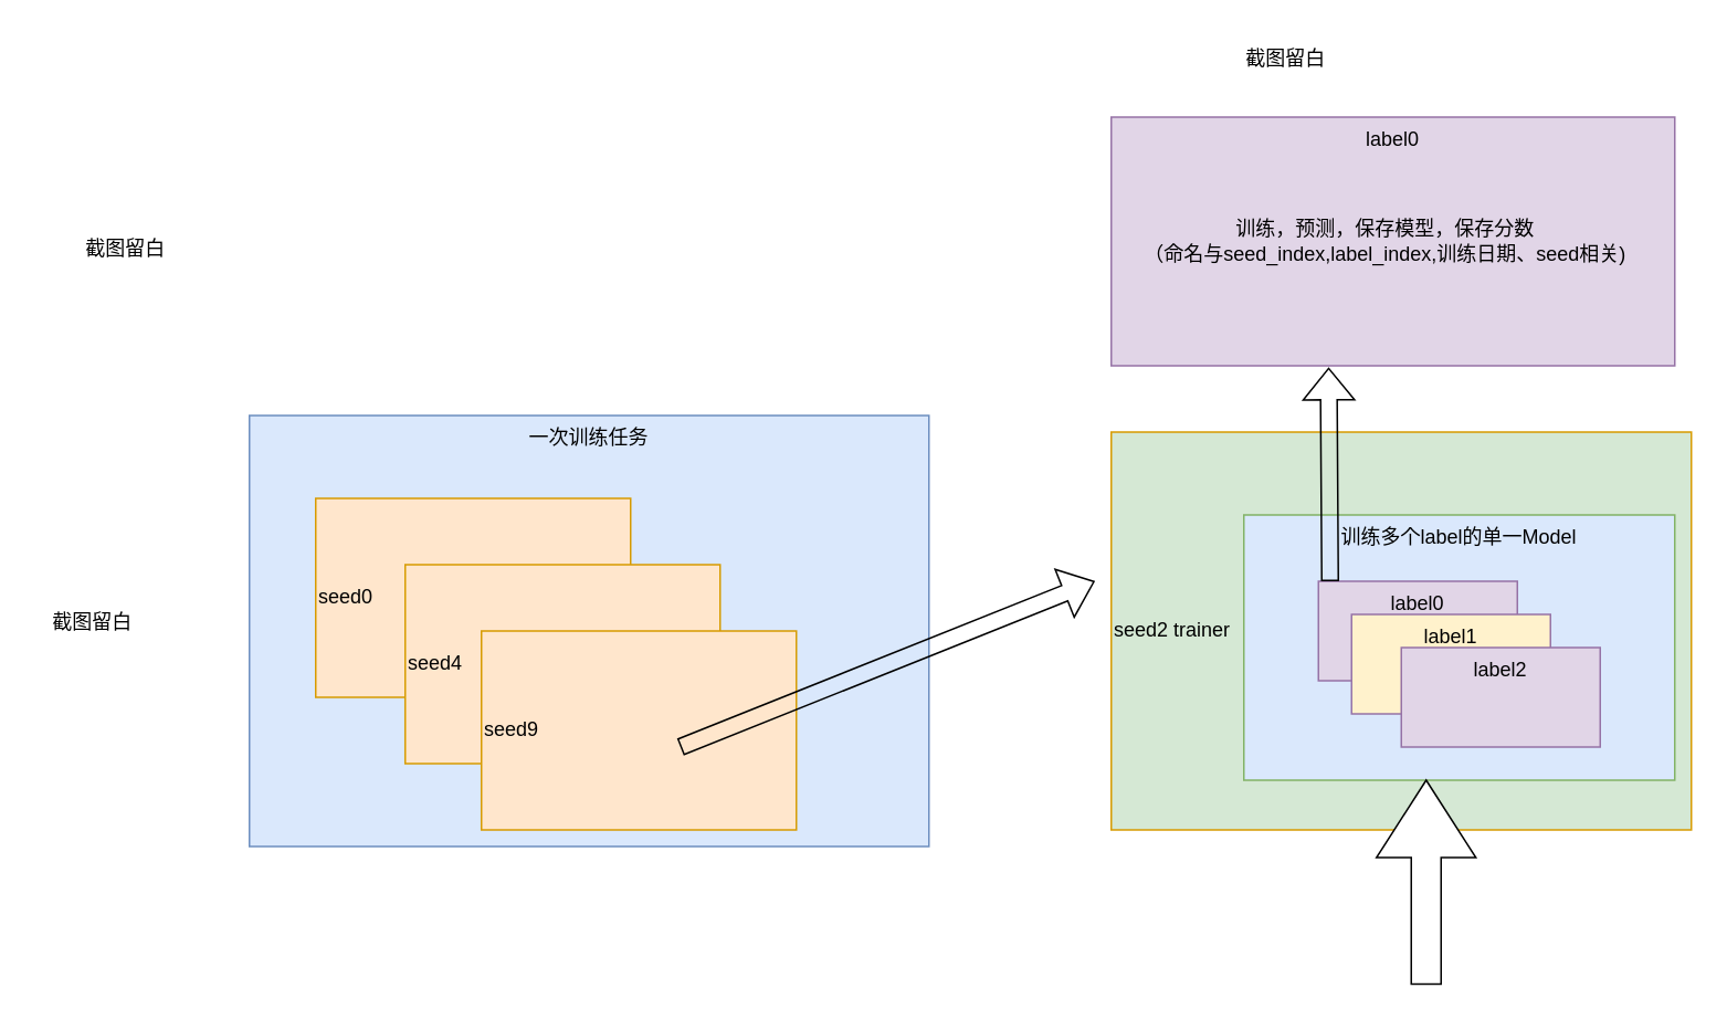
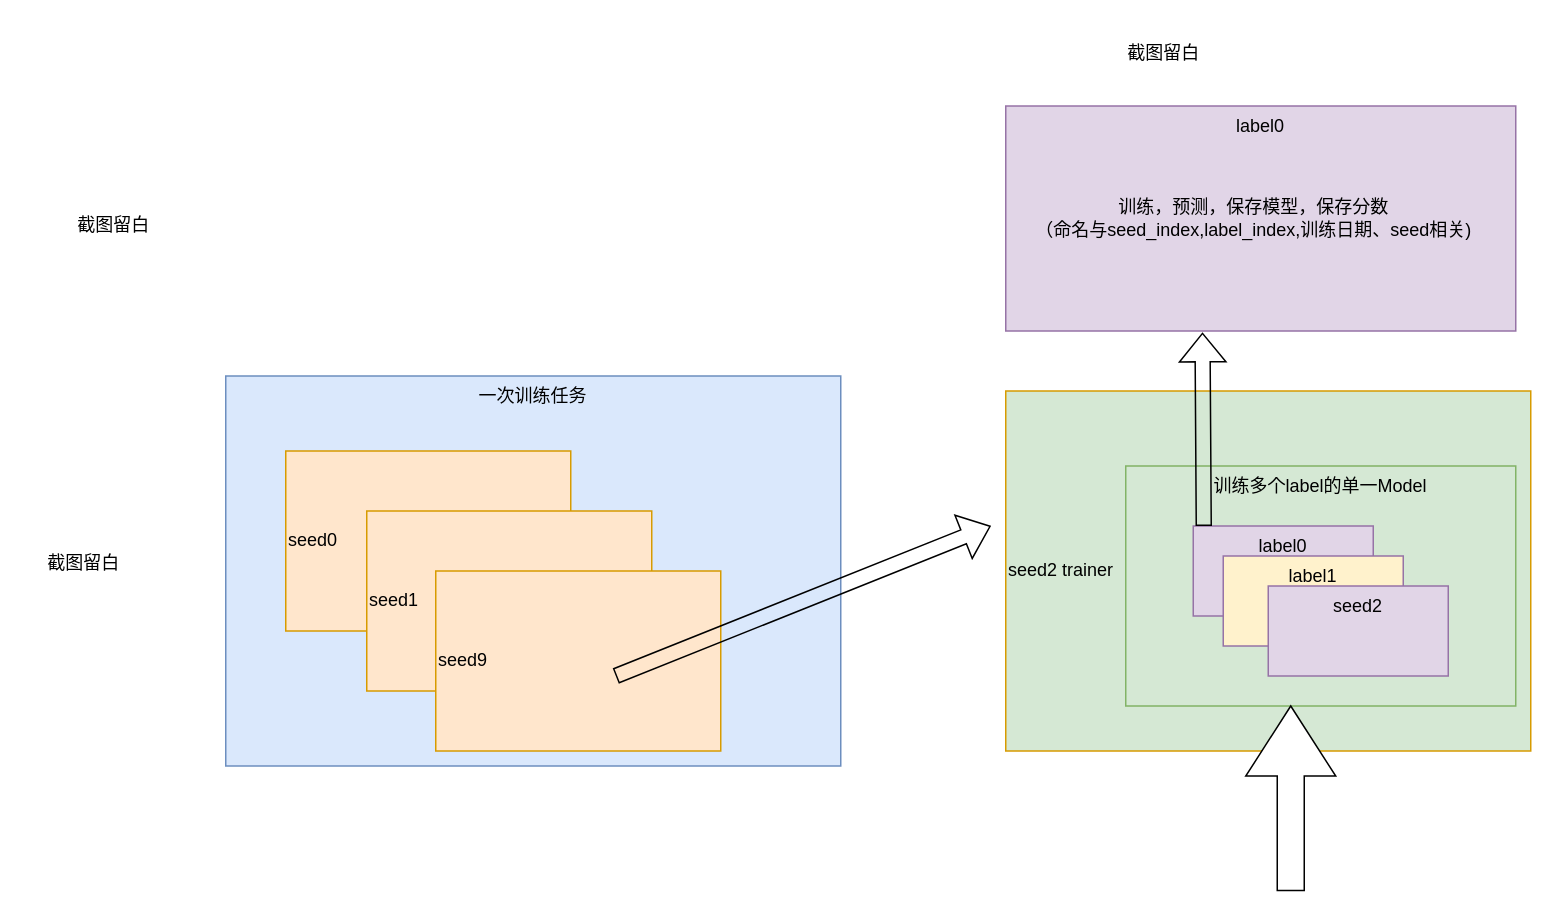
  <mxCell id="0" />
  <mxCell id="1" parent="0" />
  <mxCell id="2" value="一次训练任务" style="rounded=0;whiteSpace=wrap;html=1;fillColor=#dae8fc;strokeColor=#6c8ebf;verticalAlign=top;" vertex="1" parent="1"><mxGeometry x="150" y="250" width="410" height="260" as="geometry" /></mxCell>
  <mxCell id="3" value="seed0" style="rounded=0;whiteSpace=wrap;html=1;fillColor=#ffe6cc;strokeColor=#d79b00;align=left;" vertex="1" parent="1"><mxGeometry x="190" y="300" width="190" height="120" as="geometry" /></mxCell>
- <mxCell id="4" value="seed4" style="rounded=0;whiteSpace=wrap;html=1;fillColor=#ffe6cc;strokeColor=#d79b00;align=left;" vertex="1" parent="1"><mxGeometry x="244" y="340" width="190" height="120" as="geometry" /></mxCell>
+ <mxCell id="4" value="seed1" style="rounded=0;whiteSpace=wrap;html=1;fillColor=#ffe6cc;strokeColor=#d79b00;align=left;" vertex="1" parent="1"><mxGeometry x="244" y="340" width="190" height="120" as="geometry" /></mxCell>
  <mxCell id="5" value="seed9" style="rounded=0;whiteSpace=wrap;html=1;fillColor=#ffe6cc;strokeColor=#d79b00;align=left;" vertex="1" parent="1"><mxGeometry x="290" y="380" width="190" height="120" as="geometry" /></mxCell>
  <mxCell id="6" value="seed2 trainer" style="rounded=0;whiteSpace=wrap;html=1;fillColor=#d5e8d4;strokeColor=#d79b00;align=left;" vertex="1" parent="1"><mxGeometry x="670" y="260" width="350" height="240" as="geometry" /></mxCell>
- <mxCell id="7" value="训练多个label的单一Model" style="rounded=0;whiteSpace=wrap;html=1;fillColor=#dae8fc;strokeColor=#82b366;align=center;verticalAlign=top;" vertex="1" parent="1"><mxGeometry x="750" y="310" width="260" height="160" as="geometry" /></mxCell>
+ <mxCell id="7" value="训练多个label的单一Model" style="rounded=0;whiteSpace=wrap;html=1;fillColor=#d5e8d4;strokeColor=#82b366;align=center;verticalAlign=top;" vertex="1" parent="1"><mxGeometry x="750" y="310" width="260" height="160" as="geometry" /></mxCell>
  <mxCell id="8" value="" style="shape=flexArrow;endArrow=classic;html=1;rounded=0;" edge="1" parent="1"><mxGeometry width="50" height="50" relative="1" as="geometry"><mxPoint x="410" y="450" as="sourcePoint" /><mxPoint x="660" y="350" as="targetPoint" /></mxGeometry></mxCell>
  <mxCell id="9" value="" style="shape=singleArrow;direction=north;whiteSpace=wrap;html=1;arrowWidth=0.3;arrowSize=0.38;" vertex="1" parent="1"><mxGeometry x="830" y="470" width="60" height="123" as="geometry" /></mxCell>
  <mxCell id="10" value="label0" style="rounded=0;whiteSpace=wrap;html=1;fillColor=#e1d5e7;strokeColor=#9673a6;verticalAlign=top;" vertex="1" parent="1"><mxGeometry x="795" y="350" width="120" height="60" as="geometry" /></mxCell>
  <mxCell id="11" value="label1" style="rounded=0;whiteSpace=wrap;html=1;fillColor=#fff2cc;strokeColor=#9673a6;verticalAlign=top;" vertex="1" parent="1"><mxGeometry x="815" y="370" width="120" height="60" as="geometry" /></mxCell>
- <mxCell id="12" value="label2" style="rounded=0;whiteSpace=wrap;html=1;fillColor=#e1d5e7;strokeColor=#9673a6;verticalAlign=top;" vertex="1" parent="1"><mxGeometry x="845" y="390" width="120" height="60" as="geometry" /></mxCell>
+ <mxCell id="12" value="seed2" style="rounded=0;whiteSpace=wrap;html=1;fillColor=#e1d5e7;strokeColor=#9673a6;verticalAlign=top;" vertex="1" parent="1"><mxGeometry x="845" y="390" width="120" height="60" as="geometry" /></mxCell>
  <mxCell id="13" value="label0" style="rounded=0;whiteSpace=wrap;html=1;fillColor=#e1d5e7;strokeColor=#9673a6;verticalAlign=top;" vertex="1" parent="1"><mxGeometry x="670" y="70" width="340" height="150" as="geometry" /></mxCell>
  <mxCell id="14" value="训练，预测，保存模型，保存分数&lt;br&gt;（命名与seed_index,label_index,训练日期、seed相关)" style="text;html=1;align=center;verticalAlign=middle;resizable=0;points=[];autosize=1;strokeColor=none;fillColor=none;" vertex="1" parent="1"><mxGeometry x="680" y="125" width="310" height="40" as="geometry" /></mxCell>
  <mxCell id="15" value="" style="shape=flexArrow;endArrow=classic;html=1;rounded=0;entryX=0.424;entryY=1.007;entryDx=0;entryDy=0;entryPerimeter=0;" edge="1" parent="1"><mxGeometry width="50" height="50" relative="1" as="geometry"><mxPoint x="802" y="350" as="sourcePoint" /><mxPoint x="801.16" y="221.05" as="targetPoint" /></mxGeometry></mxCell>
  <mxCell id="16" value="截图留白" style="text;html=1;align=center;verticalAlign=middle;resizable=0;points=[];autosize=1;strokeColor=none;fillColor=none;" vertex="1" parent="1"><mxGeometry x="40" y="135" width="70" height="30" as="geometry" /></mxCell>
  <mxCell id="17" value="截图留白" style="text;html=1;align=center;verticalAlign=middle;resizable=0;points=[];autosize=1;strokeColor=none;fillColor=none;" vertex="1" parent="1"><mxGeometry y="360" width="70" height="30" as="geometry" x="20" /></mxCell>
  <mxCell id="18" value="截图留白" style="text;html=1;align=center;verticalAlign=middle;resizable=0;points=[];autosize=1;strokeColor=none;fillColor=none;" vertex="1" parent="1"><mxGeometry x="740" y="20" width="70" height="30" as="geometry" /></mxCell>
